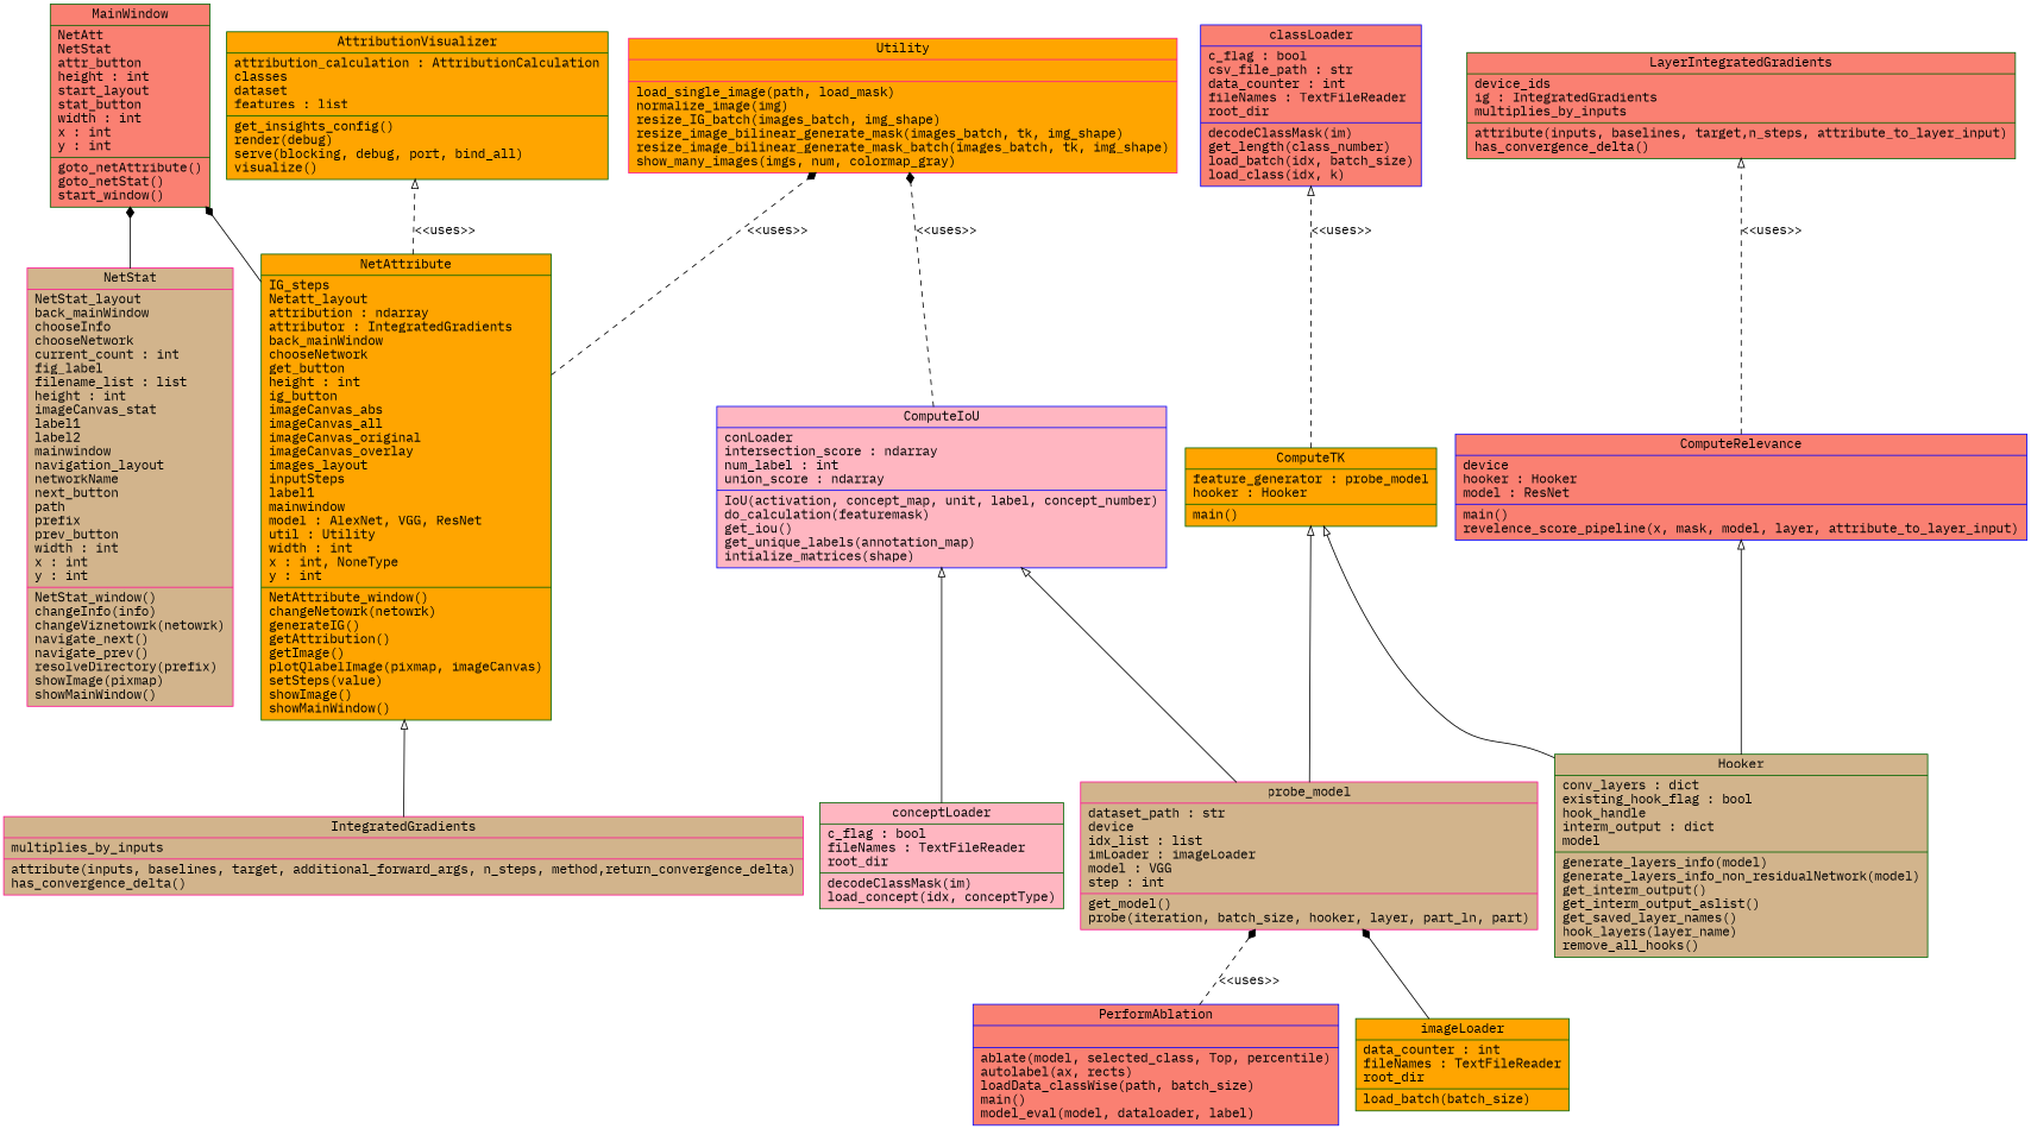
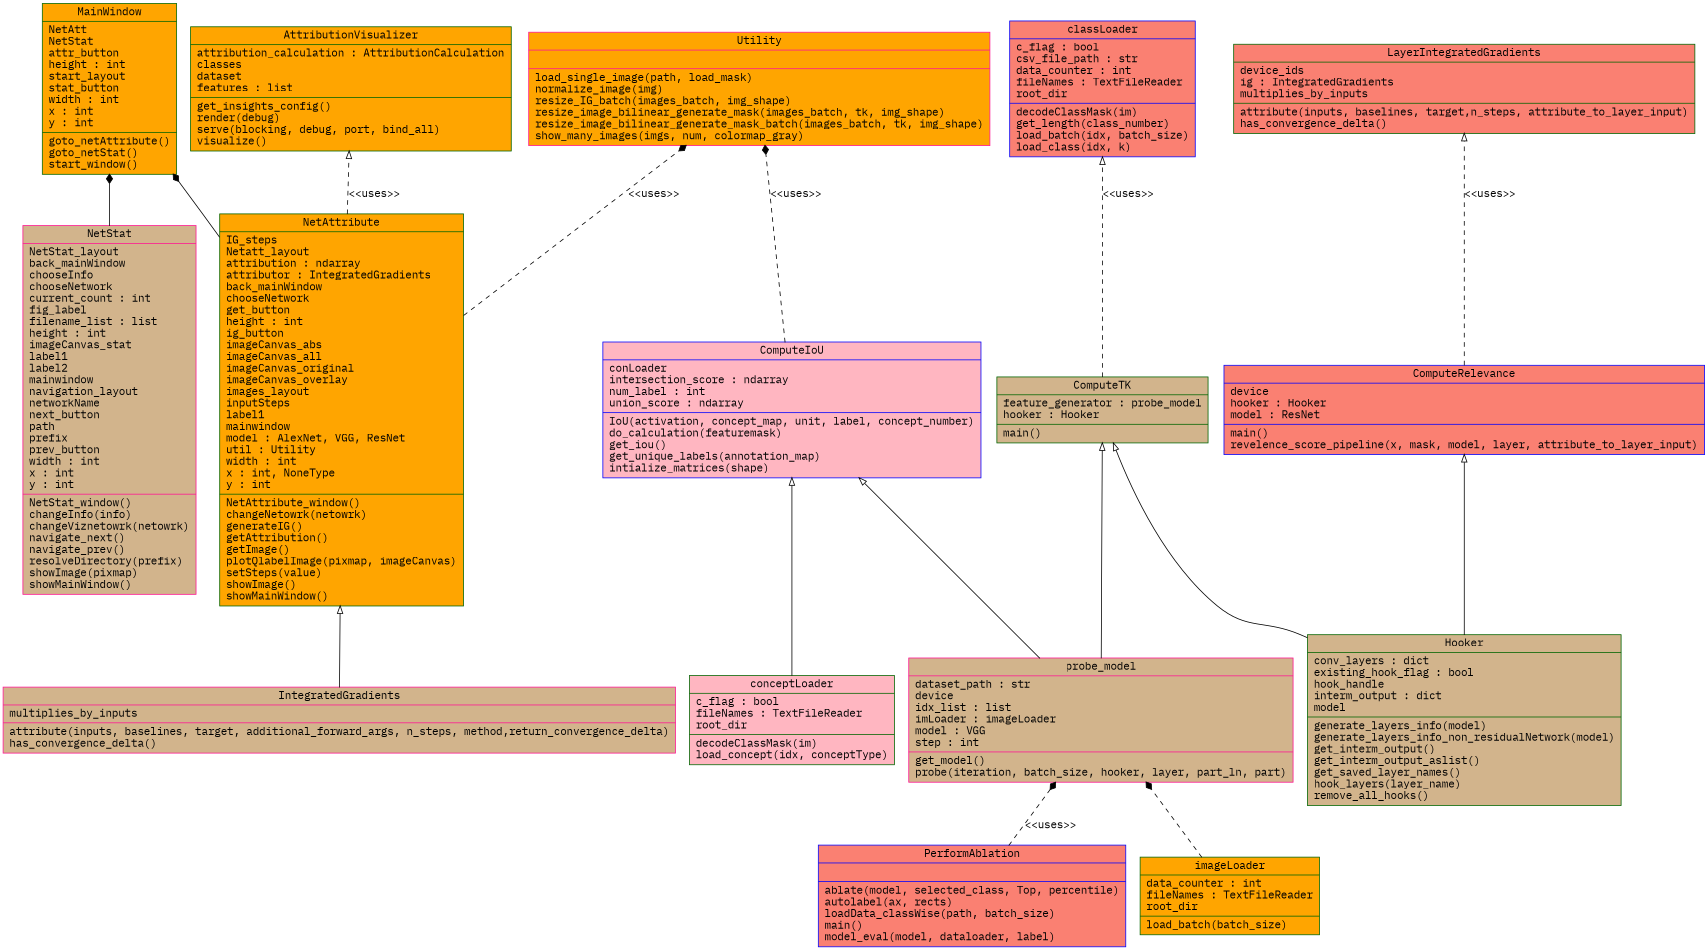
  digraph {
    fontname="IBM Plex Mono"
    rankdir=BT
    node [color=darkgreen fillcolor=orange fontname="IBM Plex Mono" shape=record style=filled]
    edge [arrowhead=onormal arrowtail=none fontname="IBM Plex Mono" style=solid fontcolor=green]
    n1 [color=blue fillcolor=lightpink label="{ComputeIoU|conLoader\lintersection_score : ndarray\lnum_label : int\lunion_score : ndarray\l|IoU(activation, concept_map, unit, label, concept_number)\ldo_calculation(featuremask)\lget_iou()\lget_unique_labels(annotation_map)\lintialize_matrices(shape)\l}"]
    n2 [color=deeppink label="{Utility|\l|load_single_image(path, load_mask)\lnormalize_image(img)\lresize_IG_batch(images_batch, img_shape)\lresize_image_bilinear_generate_mask(images_batch, tk, img_shape)\lresize_image_bilinear_generate_mask_batch(images_batch, tk, img_shape)\lshow_many_images(imgs, num, colormap_gray)\l}"]
    n3 [color=blue fillcolor=salmon label="{ComputeRelevance|device\lhooker : Hooker\lmodel : ResNet\l|main()\lrevelence_score_pipeline(x, mask, model, layer, attribute_to_layer_input)\l}"]
    n4 [fillcolor=salmon label="{LayerIntegratedGradients|device_ids\lig : IntegratedGradients\lmultiplies_by_inputs\l|attribute(inputs, baselines, target,n_steps, attribute_to_layer_input)\lhas_convergence_delta()\l}"]
    n5 [color=blue fillcolor=salmon label="{classLoader|c_flag : bool\lcsv_file_path : str\ldata_counter : int\lfileNames : TextFileReader\lroot_dir\l|decodeClassMask(im)\lget_length(class_number)\lload_batch(idx, batch_size)\lload_class(idx, k)\l}"]
-   n6 [label="{ComputeTK|feature_generator : probe_model\lhooker : Hooker\l|main()\l}"]
+   n6 [fillcolor=tan label="{ComputeTK|feature_generator : probe_model\lhooker : Hooker\l|main()\l}"]
    n7 [fillcolor=tan label="{Hooker|conv_layers : dict\lexisting_hook_flag : bool\lhook_handle\linterm_output : dict\lmodel\l|generate_layers_info(model)\lgenerate_layers_info_non_residualNetwork(model)\lget_interm_output()\lget_interm_output_aslist()\lget_saved_layer_names()\lhook_layers(layer_name)\lremove_all_hooks()\l}"]
-   n8 [fillcolor=salmon label="{MainWindow|NetAtt\lNetStat\lattr_button\lheight : int\lstart_layout\lstat_button\lwidth : int\lx : int\ly : int\l|goto_netAttribute()\lgoto_netStat()\lstart_window()\l}"]
+   n8 [label="{MainWindow|NetAtt\lNetStat\lattr_button\lheight : int\lstart_layout\lstat_button\lwidth : int\lx : int\ly : int\l|goto_netAttribute()\lgoto_netStat()\lstart_window()\l}"]
    n9 [label="{NetAttribute|IG_steps\lNetatt_layout\lattribution : ndarray\lattributor : IntegratedGradients\lback_mainWindow\lchooseNetwork\lget_button\lheight : int\lig_button\limageCanvas_abs\limageCanvas_all\limageCanvas_original\limageCanvas_overlay\limages_layout\linputSteps\llabel1\lmainwindow\lmodel : AlexNet, VGG, ResNet\lutil : Utility\lwidth : int\lx : int, NoneType\ly : int\l|NetAttribute_window()\lchangeNetowrk(netowrk)\lgenerateIG()\lgetAttribution()\lgetImage()\lplotQlabelImage(pixmap, imageCanvas)\lsetSteps(value)\lshowImage()\lshowMainWindow()\l}"]
    n10 [label="{AttributionVisualizer|attribution_calculation : AttributionCalculation\lclasses\ldataset\lfeatures : list\l|get_insights_config()\lrender(debug)\lserve(blocking, debug, port, bind_all)\lvisualize()\l}"]
    n11 [color=deeppink fillcolor=tan label="{NetStat|NetStat_layout\lback_mainWindow\lchooseInfo\lchooseNetwork\lcurrent_count : int\lfig_label\lfilename_list : list\lheight : int\limageCanvas_stat\llabel1\llabel2\lmainwindow\lnavigation_layout\lnetworkName\lnext_button\lpath\lprefix\lprev_button\lwidth : int\lx : int\ly : int\l|NetStat_window()\lchangeInfo(info)\lchangeViznetowrk(netowrk)\lnavigate_next()\lnavigate_prev()\lresolveDirectory(prefix)\lshowImage(pixmap)\lshowMainWindow()\l}"]
    n12 [color=blue fillcolor=salmon label="{PerformAblation|\l|ablate(model, selected_class, Top, percentile)\lautolabel(ax, rects)\lloadData_classWise(path, batch_size)\lmain()\lmodel_eval(model, dataloader, label)\l}"]
    n13 [color=deeppink fillcolor=tan label="{probe_model|dataset_path : str\ldevice\lidx_list : list\limLoader : imageLoader\lmodel : VGG\lstep : int\l|get_model()\lprobe(iteration, batch_size, hooker, layer, part_ln, part)\l}"]
    n14 [fillcolor=lightpink label="{conceptLoader|c_flag : bool\lfileNames : TextFileReader\lroot_dir\l|decodeClassMask(im)\lload_concept(idx, conceptType)\l}"]
    n15 [label="{imageLoader|data_counter : int\lfileNames : TextFileReader\lroot_dir\l|load_batch(batch_size)\l}"]
    n16 [color=deeppink fillcolor=tan label="{IntegratedGradients|multiplies_by_inputs\l|attribute(inputs, baselines, target, additional_forward_args, n_steps, method,return_convergence_delta)\lhas_convergence_delta()\l}"]
    n1 -> n2 [arrowhead=diamond label="<<uses>>" style=dashed fontcolor=""]
    n3 -> n4 [label="<<uses>>" style=dashed fontcolor=""]
    n6 -> n5 [label="<<uses>>" style=dashed fontcolor=""]
    n7 -> n3
    n7 -> n6
    n9 -> n2 [arrowhead=diamond label="<<uses>>" style=dashed fontcolor=""]
    n9 -> n8 [arrowhead=diamond]
    n9 -> n10 [label="<<uses>>" style=dashed fontcolor=""]
    n11 -> n8 [arrowhead=diamond]
    n12 -> n13 [arrowhead=diamond label="<<uses>>" style=dashed fontcolor=""]
    n13 -> n1
    n13 -> n6
    n14 -> n1
-   n15 -> n13 [arrowhead=diamond]
+   n15 -> n13 [arrowhead=diamond style=dashed]
    n16 -> n9
  }
